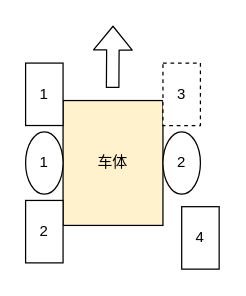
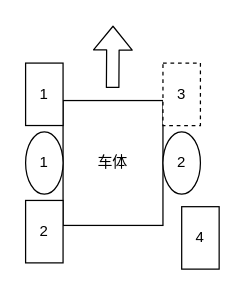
  <mxCell id="0" />
  <mxCell id="1" parent="0" />
- <mxCell id="2" value="车体" style="rounded=0;whiteSpace=wrap;html=1;fillColor=#fff2cc;" vertex="1" parent="1"><mxGeometry x="50" y="80" width="80" height="100" as="geometry" /></mxCell>
+ <mxCell id="2" value="车体" style="rounded=0;whiteSpace=wrap;html=1;" vertex="1" parent="1"><mxGeometry x="50" y="80" width="80" height="100" as="geometry" /></mxCell>
  <mxCell id="3" value="1" style="rounded=0;whiteSpace=wrap;html=1;" vertex="1" parent="1"><mxGeometry x="20" y="50" width="30" height="50" as="geometry" /></mxCell>
  <mxCell id="4" value="2" style="rounded=0;whiteSpace=wrap;html=1;" vertex="1" parent="1"><mxGeometry x="20" y="160" width="30" height="50" as="geometry" /></mxCell>
  <mxCell id="5" value="3" style="rounded=0;whiteSpace=wrap;html=1;dashed=1;" vertex="1" parent="1"><mxGeometry x="130" y="50" width="30" height="50" as="geometry" /></mxCell>
  <mxCell id="6" value="4" style="rounded=0;whiteSpace=wrap;html=1;" vertex="1" parent="1"><mxGeometry x="145" y="165" width="30" height="50" as="geometry" /></mxCell>
  <mxCell id="7" value="1" style="ellipse;whiteSpace=wrap;html=1;" vertex="1" parent="1"><mxGeometry x="20" y="105" width="30" height="50" as="geometry" /></mxCell>
  <mxCell id="8" value="2" style="ellipse;whiteSpace=wrap;html=1;" vertex="1" parent="1"><mxGeometry x="130" y="105" width="30" height="50" as="geometry" /></mxCell>
  <mxCell id="9" value="" style="shape=flexArrow;endArrow=classic;html=1;fillColor=default;" edge="1" parent="1"><mxGeometry width="50" height="50" relative="1" as="geometry"><mxPoint x="89.71" y="70" as="sourcePoint" /><mxPoint x="90" y="20" as="targetPoint" /></mxGeometry></mxCell>
